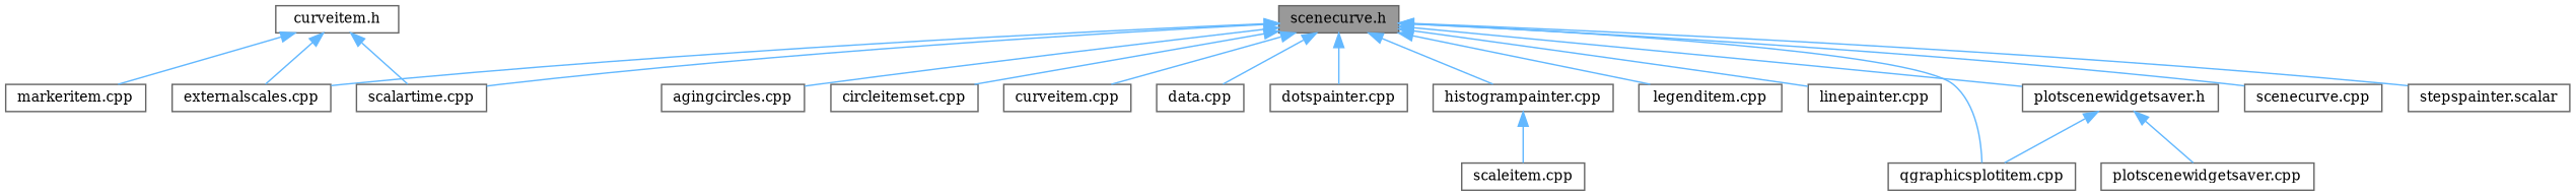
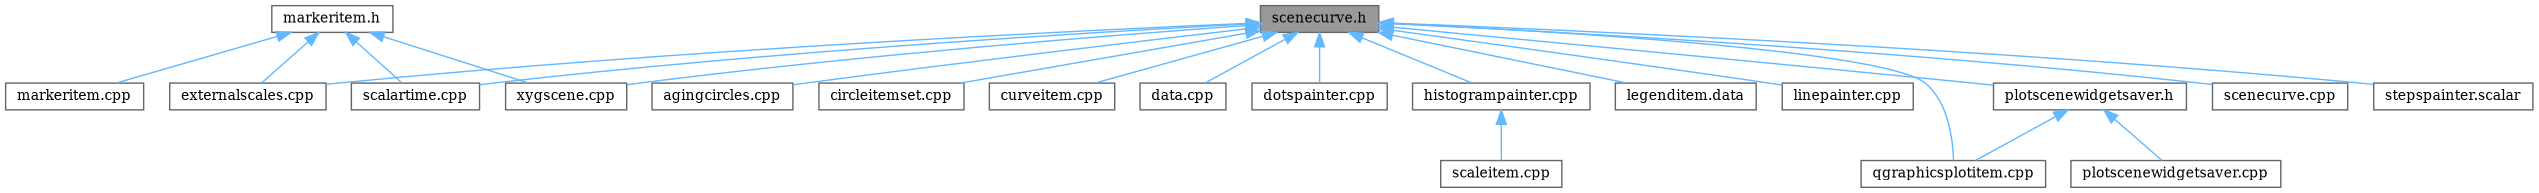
  digraph {
    fontname="DejaVu Serif"
    node [color=grey40 fillcolor=white fontname="DejaVu Serif" fontsize=10 shape=box style=filled]
    edge [color=steelblue1 dir=back fontname="DejaVu Serif" fontsize=10 labelfontname=Helvetica labelfontsize=10 style=solid]
    n1 [color=gray40 fillcolor=grey60 fontcolor=black height=0.2 label="scenecurve.h" width=0.4]
    n2 [height=0.2 label="agingcircles.cpp" width=0.4]
    n3 [height=0.2 label="circleitemset.cpp" width=0.4]
    n4 [height=0.2 label="curveitem.cpp" width=0.4]
    n5 [height=0.2 label="data.cpp" width=0.4]
    n6 [height=0.2 label="dotspainter.cpp" width=0.4]
    n7 [height=0.2 label="externalscales.cpp" width=0.4]
    n8 [height=0.2 label="histogrampainter.cpp" width=0.4]
-   n9 [height=0.2 label="legenditem.cpp" width=0.4]
+   n9 [height=0.2 label="legenditem.data" width=0.4]
    n10 [height=0.2 label="linepainter.cpp" width=0.4]
    n11 [height=0.2 label="scalartime.cpp" width=0.4]
+   n12 [height=0.2 label="xygscene.cpp" width=0.4]
    n13 [height=0.2 label="plotscenewidgetsaver.h" width=0.4]
    n14 [height=0.2 label="qgraphicsplotitem.cpp" width=0.4]
    n15 [height=0.2 label="scenecurve.cpp" width=0.4]
    n16 [height=0.2 label="stepspainter.scalar" width=0.4]
    n17 [height=0.2 label="scaleitem.cpp" width=0.4]
-   n18 [height=0.2 label="curveitem.h" width=0.4]
+   n18 [height=0.2 label="markeritem.h" width=0.4]
    n19 [height=0.2 label="markeritem.cpp" width=0.4]
    n20 [height=0.2 label="plotscenewidgetsaver.cpp" width=0.4]
    n1 -> n2
    n1 -> n3
    n1 -> n4
    n1 -> n5
    n1 -> n6
    n1 -> n7
    n1 -> n8
    n1 -> n9
    n1 -> n10
    n1 -> n11
+   n1 -> n12
    n1 -> n13
    n1 -> n14
    n1 -> n15
    n1 -> n16
    n8 -> n17
    n13 -> n14
    n13 -> n20
    n18 -> n7
    n18 -> n11
+   n18 -> n12
    n18 -> n19
  }
